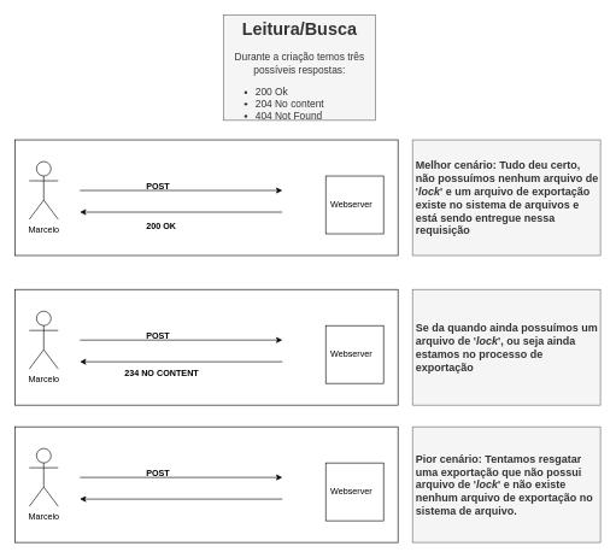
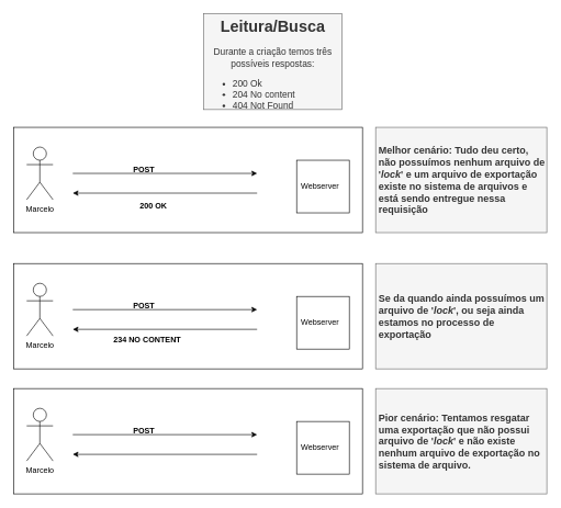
  <mxCell id="0" />
  <mxCell id="1" parent="0" />
  <mxCell id="2" value="" style="rounded=0;whiteSpace=wrap;html=1;align=center;" parent="1" vertex="1"><mxGeometry x="20" y="193" width="530" height="160" as="geometry" /></mxCell>
  <mxCell id="3" value="Marcelo" style="shape=umlActor;verticalLabelPosition=bottom;labelBackgroundColor=#ffffff;verticalAlign=top;html=1;outlineConnect=0;align=center;" parent="1" vertex="1"><mxGeometry x="40" y="223" width="40" height="80" as="geometry" /></mxCell>
  <mxCell id="4" value="" style="whiteSpace=wrap;html=1;aspect=fixed;align=center;" parent="1" vertex="1"><mxGeometry x="450" y="243" width="80" height="80" as="geometry" /></mxCell>
  <mxCell id="5" value="Webserver" style="text;html=1;resizable=0;points=[];autosize=1;align=left;verticalAlign=top;spacingTop=-4;" parent="1" vertex="1"><mxGeometry x="455" y="273" width="70" height="20" as="geometry" /></mxCell>
  <mxCell id="6" value="" style="endArrow=classic;html=1;" parent="1" edge="1"><mxGeometry width="50" height="50" relative="1" as="geometry"><mxPoint x="110" y="263" as="sourcePoint" /><mxPoint x="390" y="263" as="targetPoint" /></mxGeometry></mxCell>
  <mxCell id="7" value="&lt;b&gt;POST&amp;nbsp;&lt;/b&gt;" style="text;html=1;resizable=0;points=[];autosize=1;align=left;verticalAlign=top;spacingTop=-4;rotation=0;" parent="1" vertex="1"><mxGeometry x="200" y="247" width="50" height="20" as="geometry" /></mxCell>
  <mxCell id="8" value="" style="endArrow=classic;html=1;" parent="1" edge="1"><mxGeometry width="50" height="50" relative="1" as="geometry"><mxPoint x="390" y="293" as="sourcePoint" /><mxPoint x="110" y="293" as="targetPoint" /></mxGeometry></mxCell>
- <mxCell id="9" value="&lt;b&gt;200 OK&lt;/b&gt;" style="text;html=1;resizable=0;points=[];autosize=1;align=left;verticalAlign=top;spacingTop=-4;" parent="1" vertex="1"><mxGeometry x="200" y="303" width="60" height="20" as="geometry" /></mxCell>
+ <mxCell id="9" value="&lt;b&gt;200 OK&lt;/b&gt;" style="text;html=1;resizable=0;points=[];autosize=1;align=left;verticalAlign=top;spacingTop=-4;" parent="1" vertex="1"><mxGeometry x="210" y="303" width="60" height="20" as="geometry" /></mxCell>
  <mxCell id="10" value="" style="rounded=0;whiteSpace=wrap;html=1;align=center;" parent="1" vertex="1"><mxGeometry x="20" y="400" width="530" height="160" as="geometry" /></mxCell>
  <mxCell id="11" value="Marcelo" style="shape=umlActor;verticalLabelPosition=bottom;labelBackgroundColor=#ffffff;verticalAlign=top;html=1;outlineConnect=0;align=center;" parent="1" vertex="1"><mxGeometry x="40" y="430" width="40" height="80" as="geometry" /></mxCell>
  <mxCell id="12" value="" style="whiteSpace=wrap;html=1;aspect=fixed;align=center;" parent="1" vertex="1"><mxGeometry x="450" y="450" width="80" height="80" as="geometry" /></mxCell>
  <mxCell id="13" value="Webserver" style="text;html=1;resizable=0;points=[];autosize=1;align=left;verticalAlign=top;spacingTop=-4;" parent="1" vertex="1"><mxGeometry x="455" y="480" width="70" height="20" as="geometry" /></mxCell>
  <mxCell id="14" value="" style="endArrow=classic;html=1;" parent="1" edge="1"><mxGeometry width="50" height="50" relative="1" as="geometry"><mxPoint x="110" y="470" as="sourcePoint" /><mxPoint x="390" y="470" as="targetPoint" /></mxGeometry></mxCell>
  <mxCell id="15" value="&lt;b&gt;POST&lt;/b&gt;" style="text;html=1;resizable=0;points=[];autosize=1;align=left;verticalAlign=top;spacingTop=-4;rotation=0;" parent="1" vertex="1"><mxGeometry x="200" y="454" width="50" height="20" as="geometry" /></mxCell>
  <mxCell id="16" value="" style="endArrow=classic;html=1;" parent="1" edge="1"><mxGeometry width="50" height="50" relative="1" as="geometry"><mxPoint x="390" y="500" as="sourcePoint" /><mxPoint x="110" y="500" as="targetPoint" /></mxGeometry></mxCell>
  <mxCell id="17" value="&lt;b&gt;234 NO CONTENT&lt;br&gt;&lt;br&gt;&lt;/b&gt;" style="text;html=1;resizable=0;points=[];autosize=1;align=left;verticalAlign=top;spacingTop=-4;" parent="1" vertex="1"><mxGeometry x="170" y="507" width="120" height="30" as="geometry" /></mxCell>
  <mxCell id="18" value="&lt;h1&gt;Leitura/Busca&lt;/h1&gt;&lt;p style=&quot;font-size: 14px&quot;&gt;&lt;font style=&quot;font-size: 14px&quot;&gt;Durante a criação temos três possíveis respostas:&lt;/font&gt;&lt;/p&gt;&lt;p style=&quot;font-size: 14px&quot;&gt;&lt;/p&gt;&lt;ul style=&quot;font-size: 14px&quot;&gt;&lt;li style=&quot;text-align: left&quot;&gt;&lt;font style=&quot;font-size: 14px&quot;&gt;200 Ok&lt;/font&gt;&lt;/li&gt;&lt;li style=&quot;text-align: left&quot;&gt;&lt;font style=&quot;font-size: 14px&quot;&gt;204 No content&lt;/font&gt;&lt;/li&gt;&lt;li style=&quot;text-align: left&quot;&gt;404 Not Found&lt;/li&gt;&lt;/ul&gt;&lt;p&gt;&lt;/p&gt;" style="text;html=1;strokeColor=#666666;fillColor=#f5f5f5;spacing=5;spacingTop=-20;whiteSpace=wrap;overflow=hidden;rounded=0;align=center;fontColor=#333333;" parent="1" vertex="1"><mxGeometry x="309" y="20" width="210" height="146" as="geometry" /></mxCell>
  <mxCell id="19" value="&lt;b style=&quot;font-size: 15px&quot;&gt;Se da quando ainda &lt;/b&gt;&lt;span style=&quot;font-size: 15px&quot;&gt;&lt;b&gt;possuímos&lt;/b&gt;&lt;/span&gt;&lt;b style=&quot;font-size: 15px&quot;&gt;&amp;nbsp;um arquivo de '&lt;i&gt;lock&lt;/i&gt;', ou seja ainda estamos no processo de exportação&lt;/b&gt;" style="text;html=1;strokeColor=#666666;fillColor=#f5f5f5;align=left;verticalAlign=middle;whiteSpace=wrap;rounded=0;fontColor=#333333;spacingLeft=3;" parent="1" vertex="1"><mxGeometry x="570" y="400" width="260" height="160" as="geometry" /></mxCell>
  <mxCell id="20" value="&lt;font&gt;&lt;b style=&quot;font-size: 15px&quot;&gt;Melhor cenário: Tudo deu certo, não &lt;/b&gt;&lt;span style=&quot;font-size: 15px&quot;&gt;&lt;b&gt;possuímos&lt;/b&gt;&lt;/span&gt;&lt;b style=&quot;font-size: 15px&quot;&gt;&amp;nbsp;nenhum arquivo de '&lt;i&gt;lock&lt;/i&gt;'&lt;i&gt;&amp;nbsp;&lt;/i&gt;e um arquivo de exportação existe no sistema de arquivos e está sendo entregue nessa requisição&lt;/b&gt;&lt;/font&gt;" style="text;html=1;strokeColor=#666666;fillColor=#f5f5f5;align=left;verticalAlign=middle;whiteSpace=wrap;rounded=0;fontColor=#333333;spacingLeft=3;" parent="1" vertex="1"><mxGeometry x="570" y="193" width="260" height="160" as="geometry" /></mxCell>
  <mxCell id="21" value="" style="rounded=0;whiteSpace=wrap;html=1;align=center;" parent="1" vertex="1"><mxGeometry x="20" y="590" width="530" height="160" as="geometry" /></mxCell>
  <mxCell id="22" value="Marcelo" style="shape=umlActor;verticalLabelPosition=bottom;labelBackgroundColor=#ffffff;verticalAlign=top;html=1;outlineConnect=0;align=center;" parent="1" vertex="1"><mxGeometry x="40" y="620" width="40" height="80" as="geometry" /></mxCell>
  <mxCell id="23" value="" style="whiteSpace=wrap;html=1;aspect=fixed;align=center;" parent="1" vertex="1"><mxGeometry x="450" y="640" width="80" height="80" as="geometry" /></mxCell>
  <mxCell id="24" value="Webserver" style="text;html=1;resizable=0;points=[];autosize=1;align=left;verticalAlign=top;spacingTop=-4;" parent="1" vertex="1"><mxGeometry x="455" y="670" width="70" height="20" as="geometry" /></mxCell>
  <mxCell id="25" value="" style="endArrow=classic;html=1;" parent="1" edge="1"><mxGeometry width="50" height="50" relative="1" as="geometry"><mxPoint x="110" y="660" as="sourcePoint" /><mxPoint x="390" y="660" as="targetPoint" /></mxGeometry></mxCell>
  <mxCell id="26" value="&lt;b&gt;POST&lt;/b&gt;" style="text;html=1;resizable=0;points=[];autosize=1;align=left;verticalAlign=top;spacingTop=-4;rotation=0;" parent="1" vertex="1"><mxGeometry x="200" y="644" width="50" height="20" as="geometry" /></mxCell>
  <mxCell id="27" value="" style="endArrow=classic;html=1;" parent="1" edge="1"><mxGeometry width="50" height="50" relative="1" as="geometry"><mxPoint x="390" y="690" as="sourcePoint" /><mxPoint x="110" y="690" as="targetPoint" /></mxGeometry></mxCell>
  <mxCell id="28" value="&lt;b style=&quot;font-size: 15px&quot;&gt;Pior cenário: Tentamos resgatar uma exportação que não possui arquivo de '&lt;i&gt;lock&lt;/i&gt;' e não existe nenhum arquivo de exportação no sistema de arquivo.&lt;/b&gt;" style="text;html=1;strokeColor=#666666;fillColor=#f5f5f5;align=left;verticalAlign=middle;whiteSpace=wrap;rounded=0;fontColor=#333333;spacingLeft=3;" parent="1" vertex="1"><mxGeometry x="570" y="590" width="260" height="160" as="geometry" /></mxCell>
